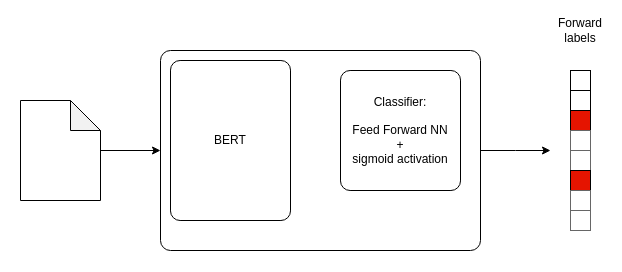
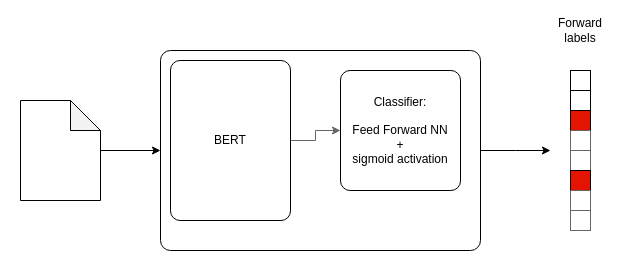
  <mxCell id="0" />
  <mxCell id="1" parent="0" />
  <mxCell id="2" style="edgeStyle=orthogonalEdgeStyle;rounded=0;orthogonalLoop=1;jettySize=auto;html=1;exitX=1;exitY=0.5;exitDx=0;exitDy=0;" edge="1" parent="1" source="3"><mxGeometry relative="1" as="geometry"><mxPoint x="550" y="150" as="targetPoint" /></mxGeometry></mxCell>
  <mxCell id="3" value="" style="rounded=1;whiteSpace=wrap;html=1;fillColor=none;arcSize=5;" vertex="1" parent="1"><mxGeometry x="160" y="50" width="320" height="200" as="geometry" /></mxCell>
  <mxCell id="4" style="edgeStyle=orthogonalEdgeStyle;rounded=0;orthogonalLoop=1;jettySize=auto;html=1;entryX=0;entryY=0.5;entryDx=0;entryDy=0;" edge="1" parent="1" source="5" target="3"><mxGeometry relative="1" as="geometry" /></mxCell>
  <mxCell id="5" value="" style="shape=note;whiteSpace=wrap;html=1;backgroundOutline=1;darkOpacity=0.05;fillColor=none;strokeColor=#000000;" vertex="1" parent="1"><mxGeometry x="20" y="100" width="80" height="100" as="geometry" /></mxCell>
+ <mxCell id="6" style="edgeStyle=orthogonalEdgeStyle;rounded=0;orthogonalLoop=1;jettySize=auto;html=1;entryX=0;entryY=0.5;entryDx=0;entryDy=0;strokeColor=#666666;" edge="1" parent="1" source="7" target="8"><mxGeometry relative="1" as="geometry" /></mxCell>
  <mxCell id="7" value="BERT" style="rounded=1;whiteSpace=wrap;html=1;arcSize=8;" vertex="1" parent="1"><mxGeometry x="170" y="60" width="120" height="160" as="geometry" /></mxCell>
  <mxCell id="8" value="Classifier:&lt;br&gt;&lt;br&gt;Feed Forward NN&lt;br&gt;+&lt;br&gt;sigmoid activation" style="rounded=1;whiteSpace=wrap;html=1;arcSize=8;" vertex="1" parent="1"><mxGeometry x="340" y="70" width="120" height="120" as="geometry" /></mxCell>
  <mxCell id="9" value="" style="rounded=0;whiteSpace=wrap;html=1;fillColor=none;strokeColor=#000000;fontColor=#333333;" vertex="1" parent="1"><mxGeometry x="570" y="70" width="20" height="20" as="geometry" /></mxCell>
  <mxCell id="10" value="" style="rounded=0;whiteSpace=wrap;html=1;" vertex="1" parent="1"><mxGeometry x="570" y="90" width="20" height="20" as="geometry" /></mxCell>
  <mxCell id="11" value="" style="rounded=0;whiteSpace=wrap;html=1;fillColor=#e51400;strokeColor=#000000;fontColor=#ffffff;" vertex="1" parent="1"><mxGeometry x="570" y="110" width="20" height="20" as="geometry" /></mxCell>
  <mxCell id="12" value="" style="rounded=0;whiteSpace=wrap;html=1;fillColor=none;strokeColor=#666666;fontColor=#333333;" vertex="1" parent="1"><mxGeometry x="570" y="130" width="20" height="20" as="geometry" /></mxCell>
  <mxCell id="13" value="" style="rounded=0;whiteSpace=wrap;html=1;fillColor=none;strokeColor=#666666;fontColor=#333333;" vertex="1" parent="1"><mxGeometry x="570" y="150" width="20" height="20" as="geometry" /></mxCell>
  <mxCell id="14" value="" style="rounded=0;whiteSpace=wrap;html=1;fillColor=#e51400;strokeColor=#000000;fontColor=#ffffff;" vertex="1" parent="1"><mxGeometry x="570" y="170" width="20" height="20" as="geometry" /></mxCell>
  <mxCell id="15" value="" style="rounded=0;whiteSpace=wrap;html=1;fillColor=none;strokeColor=#666666;fontColor=#333333;" vertex="1" parent="1"><mxGeometry x="570" y="190" width="20" height="20" as="geometry" /></mxCell>
  <mxCell id="16" value="" style="rounded=0;whiteSpace=wrap;html=1;fillColor=none;strokeColor=#666666;fontColor=#333333;" vertex="1" parent="1"><mxGeometry x="570" y="210" width="20" height="20" as="geometry" /></mxCell>
  <mxCell id="17" value="Forward labels" style="text;html=1;strokeColor=none;fillColor=none;align=center;verticalAlign=middle;whiteSpace=wrap;rounded=0;" vertex="1" parent="1"><mxGeometry x="560" y="20" width="40" height="20" as="geometry" /></mxCell>
